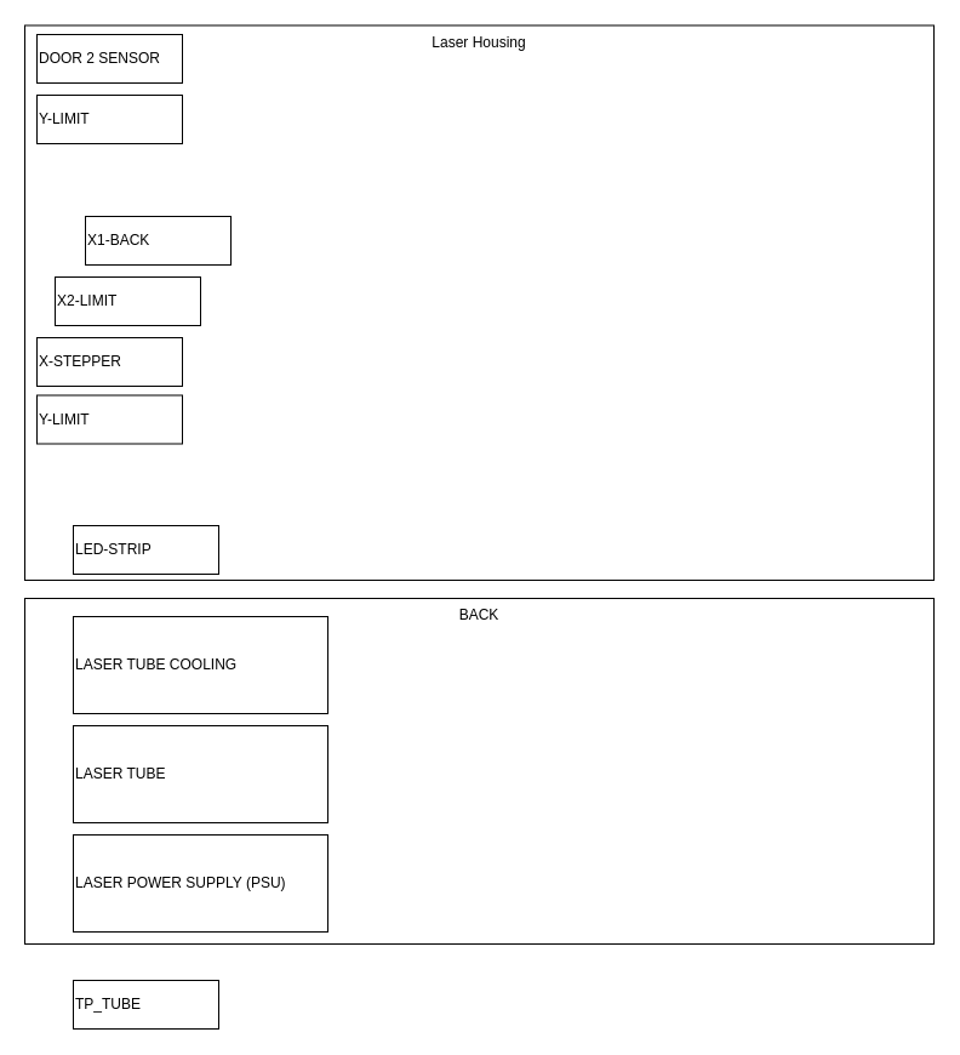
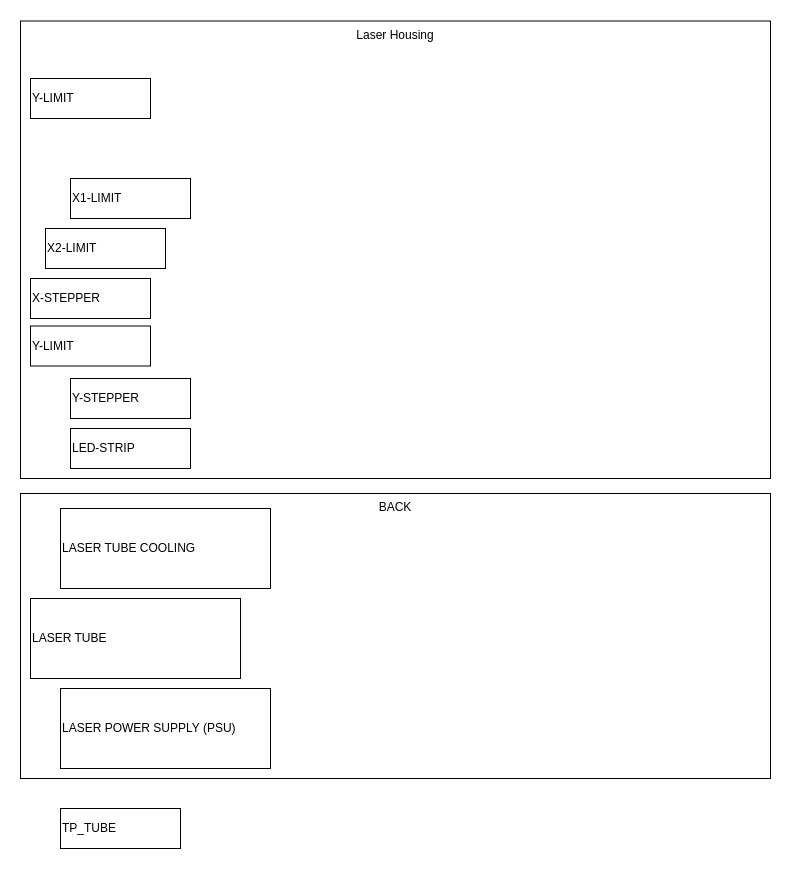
  <mxCell id="0" />
  <mxCell id="1" parent="0" />
  <mxCell id="2" value="Laser Housing" style="rounded=0;whiteSpace=wrap;html=1;fillColor=none;connectable=0;allowArrows=0;verticalAlign=top;" parent="1" vertex="1"><mxGeometry x="20" y="20.5" width="750" height="457.5" as="geometry" /></mxCell>
- <mxCell id="3" value="DOOR 2 SENSOR" style="rounded=0;whiteSpace=wrap;html=1;fillColor=none;connectable=0;allowArrows=0;verticalAlign=middle;align=left;" parent="1" vertex="1"><mxGeometry x="30" y="28" width="120" height="40" as="geometry" /></mxCell>
  <mxCell id="4" value="Y-LIMIT" style="rounded=0;whiteSpace=wrap;html=1;fillColor=none;connectable=0;allowArrows=0;verticalAlign=middle;align=left;" parent="1" vertex="1"><mxGeometry x="30" y="78" width="120" height="40" as="geometry" /></mxCell>
  <mxCell id="5" value="X2-LIMIT" style="rounded=0;whiteSpace=wrap;html=1;fillColor=none;connectable=0;allowArrows=0;verticalAlign=middle;align=left;" parent="1" vertex="1"><mxGeometry x="45" y="228" width="120" height="40" as="geometry" /></mxCell>
  <mxCell id="6" value="X-STEPPER" style="rounded=0;whiteSpace=wrap;html=1;fillColor=none;connectable=0;allowArrows=0;verticalAlign=middle;align=left;" parent="1" vertex="1"><mxGeometry x="30" y="278" width="120" height="40" as="geometry" /></mxCell>
  <mxCell id="7" value="Y-LIMIT" style="rounded=0;whiteSpace=wrap;html=1;fillColor=none;connectable=0;allowArrows=0;verticalAlign=middle;align=left;" parent="1" vertex="1"><mxGeometry x="30" y="325.5" width="120" height="40" as="geometry" /></mxCell>
- <mxCell id="9" value="X1-BACK" style="rounded=0;whiteSpace=wrap;html=1;fillColor=none;connectable=0;allowArrows=0;verticalAlign=middle;align=left;" parent="1" vertex="1"><mxGeometry x="70" y="178" width="120" height="40" as="geometry" /></mxCell>
- <mxCell id="10" value="LED-STRIP" style="rounded=0;whiteSpace=wrap;html=1;fillColor=none;connectable=0;allowArrows=0;verticalAlign=middle;align=left;" parent="1" vertex="1"><mxGeometry x="60" y="433" width="120" height="40" as="geometry" /></mxCell>
+ <mxCell id="8" value="Y-STEPPER" style="rounded=0;whiteSpace=wrap;html=1;fillColor=none;connectable=0;allowArrows=0;verticalAlign=middle;align=left;" parent="1" vertex="1"><mxGeometry x="70" y="378" width="120" height="40" as="geometry" /></mxCell>
+ <mxCell id="9" value="X1-LIMIT" style="rounded=0;whiteSpace=wrap;html=1;fillColor=none;connectable=0;allowArrows=0;verticalAlign=middle;align=left;" parent="1" vertex="1"><mxGeometry x="70" y="178" width="120" height="40" as="geometry" /></mxCell>
+ <mxCell id="10" value="LED-STRIP" style="rounded=0;whiteSpace=wrap;html=1;fillColor=none;connectable=0;allowArrows=0;verticalAlign=middle;align=left;" parent="1" vertex="1"><mxGeometry x="70" y="428" width="120" height="40" as="geometry" /></mxCell>
  <mxCell id="11" value="BACK" style="rounded=0;whiteSpace=wrap;html=1;fillColor=none;connectable=0;allowArrows=0;verticalAlign=top;" parent="1" vertex="1"><mxGeometry x="20" y="493" width="750" height="285" as="geometry" /></mxCell>
  <mxCell id="12" value="LASER TUBE COOLING" style="rounded=0;whiteSpace=wrap;html=1;fillColor=none;connectable=0;allowArrows=0;verticalAlign=middle;align=left;" parent="1" vertex="1"><mxGeometry x="60" y="508" width="210" height="80" as="geometry" /></mxCell>
- <mxCell id="13" value="LASER TUBE" style="rounded=0;whiteSpace=wrap;html=1;fillColor=none;connectable=0;allowArrows=0;verticalAlign=middle;align=left;" parent="1" vertex="1"><mxGeometry x="60" y="598" width="210" height="80" as="geometry" /></mxCell>
+ <mxCell id="13" value="LASER TUBE" style="rounded=0;whiteSpace=wrap;html=1;fillColor=none;connectable=0;allowArrows=0;verticalAlign=middle;align=left;" parent="1" vertex="1"><mxGeometry x="30" y="598" width="210" height="80" as="geometry" /></mxCell>
  <mxCell id="14" value="LASER POWER SUPPLY (PSU)" style="rounded=0;whiteSpace=wrap;html=1;fillColor=none;connectable=0;allowArrows=0;verticalAlign=middle;align=left;" parent="1" vertex="1"><mxGeometry x="60" y="688" width="210" height="80" as="geometry" /></mxCell>
  <mxCell id="15" value="TP_TUBE" style="rounded=0;whiteSpace=wrap;html=1;fillColor=none;connectable=0;allowArrows=0;verticalAlign=middle;align=left;" parent="1" vertex="1"><mxGeometry x="60" y="808" width="120" height="40" as="geometry" /></mxCell>
